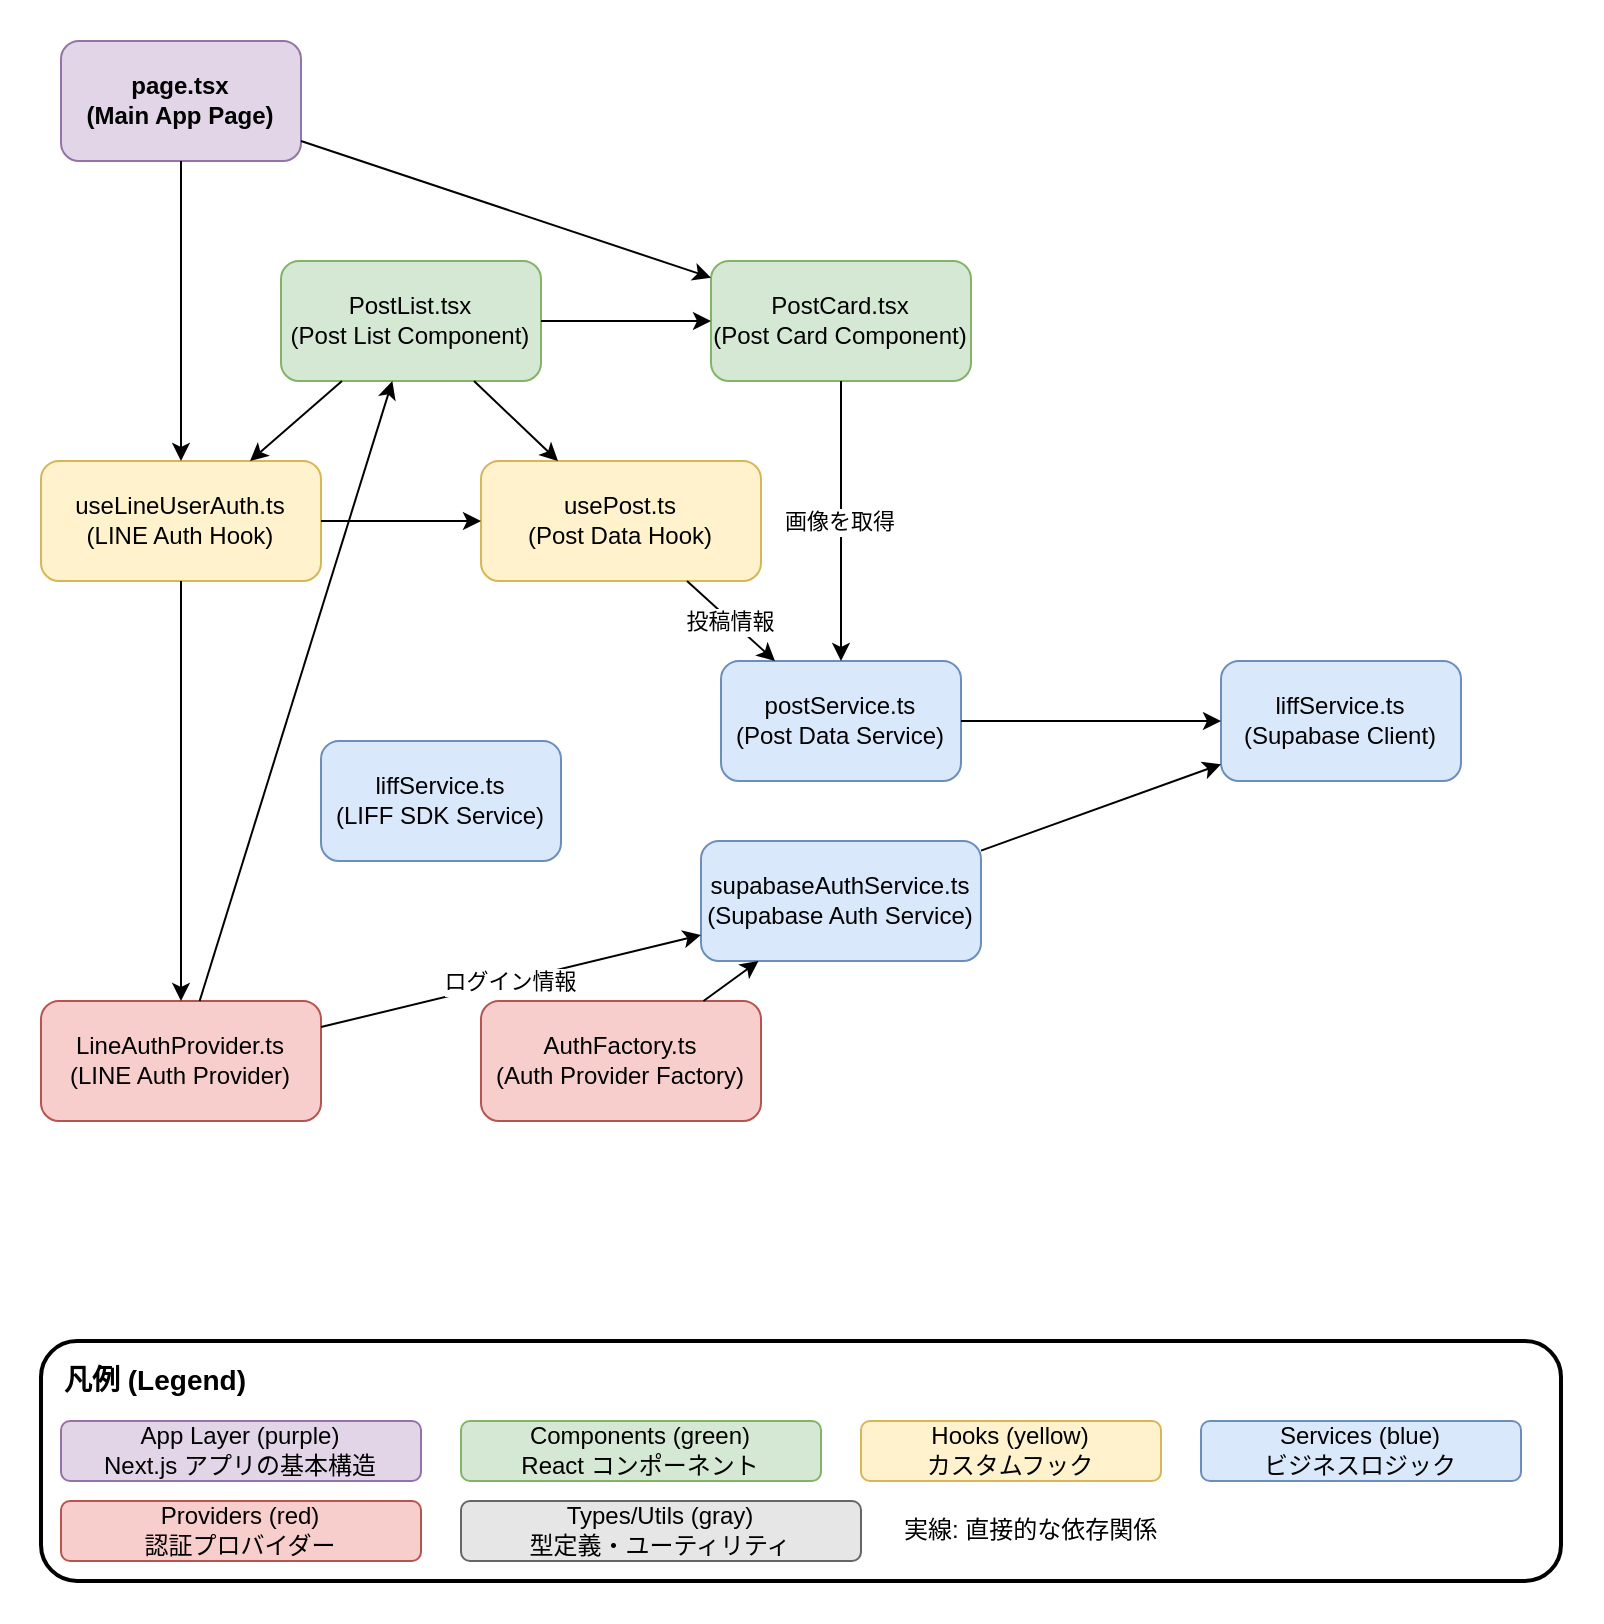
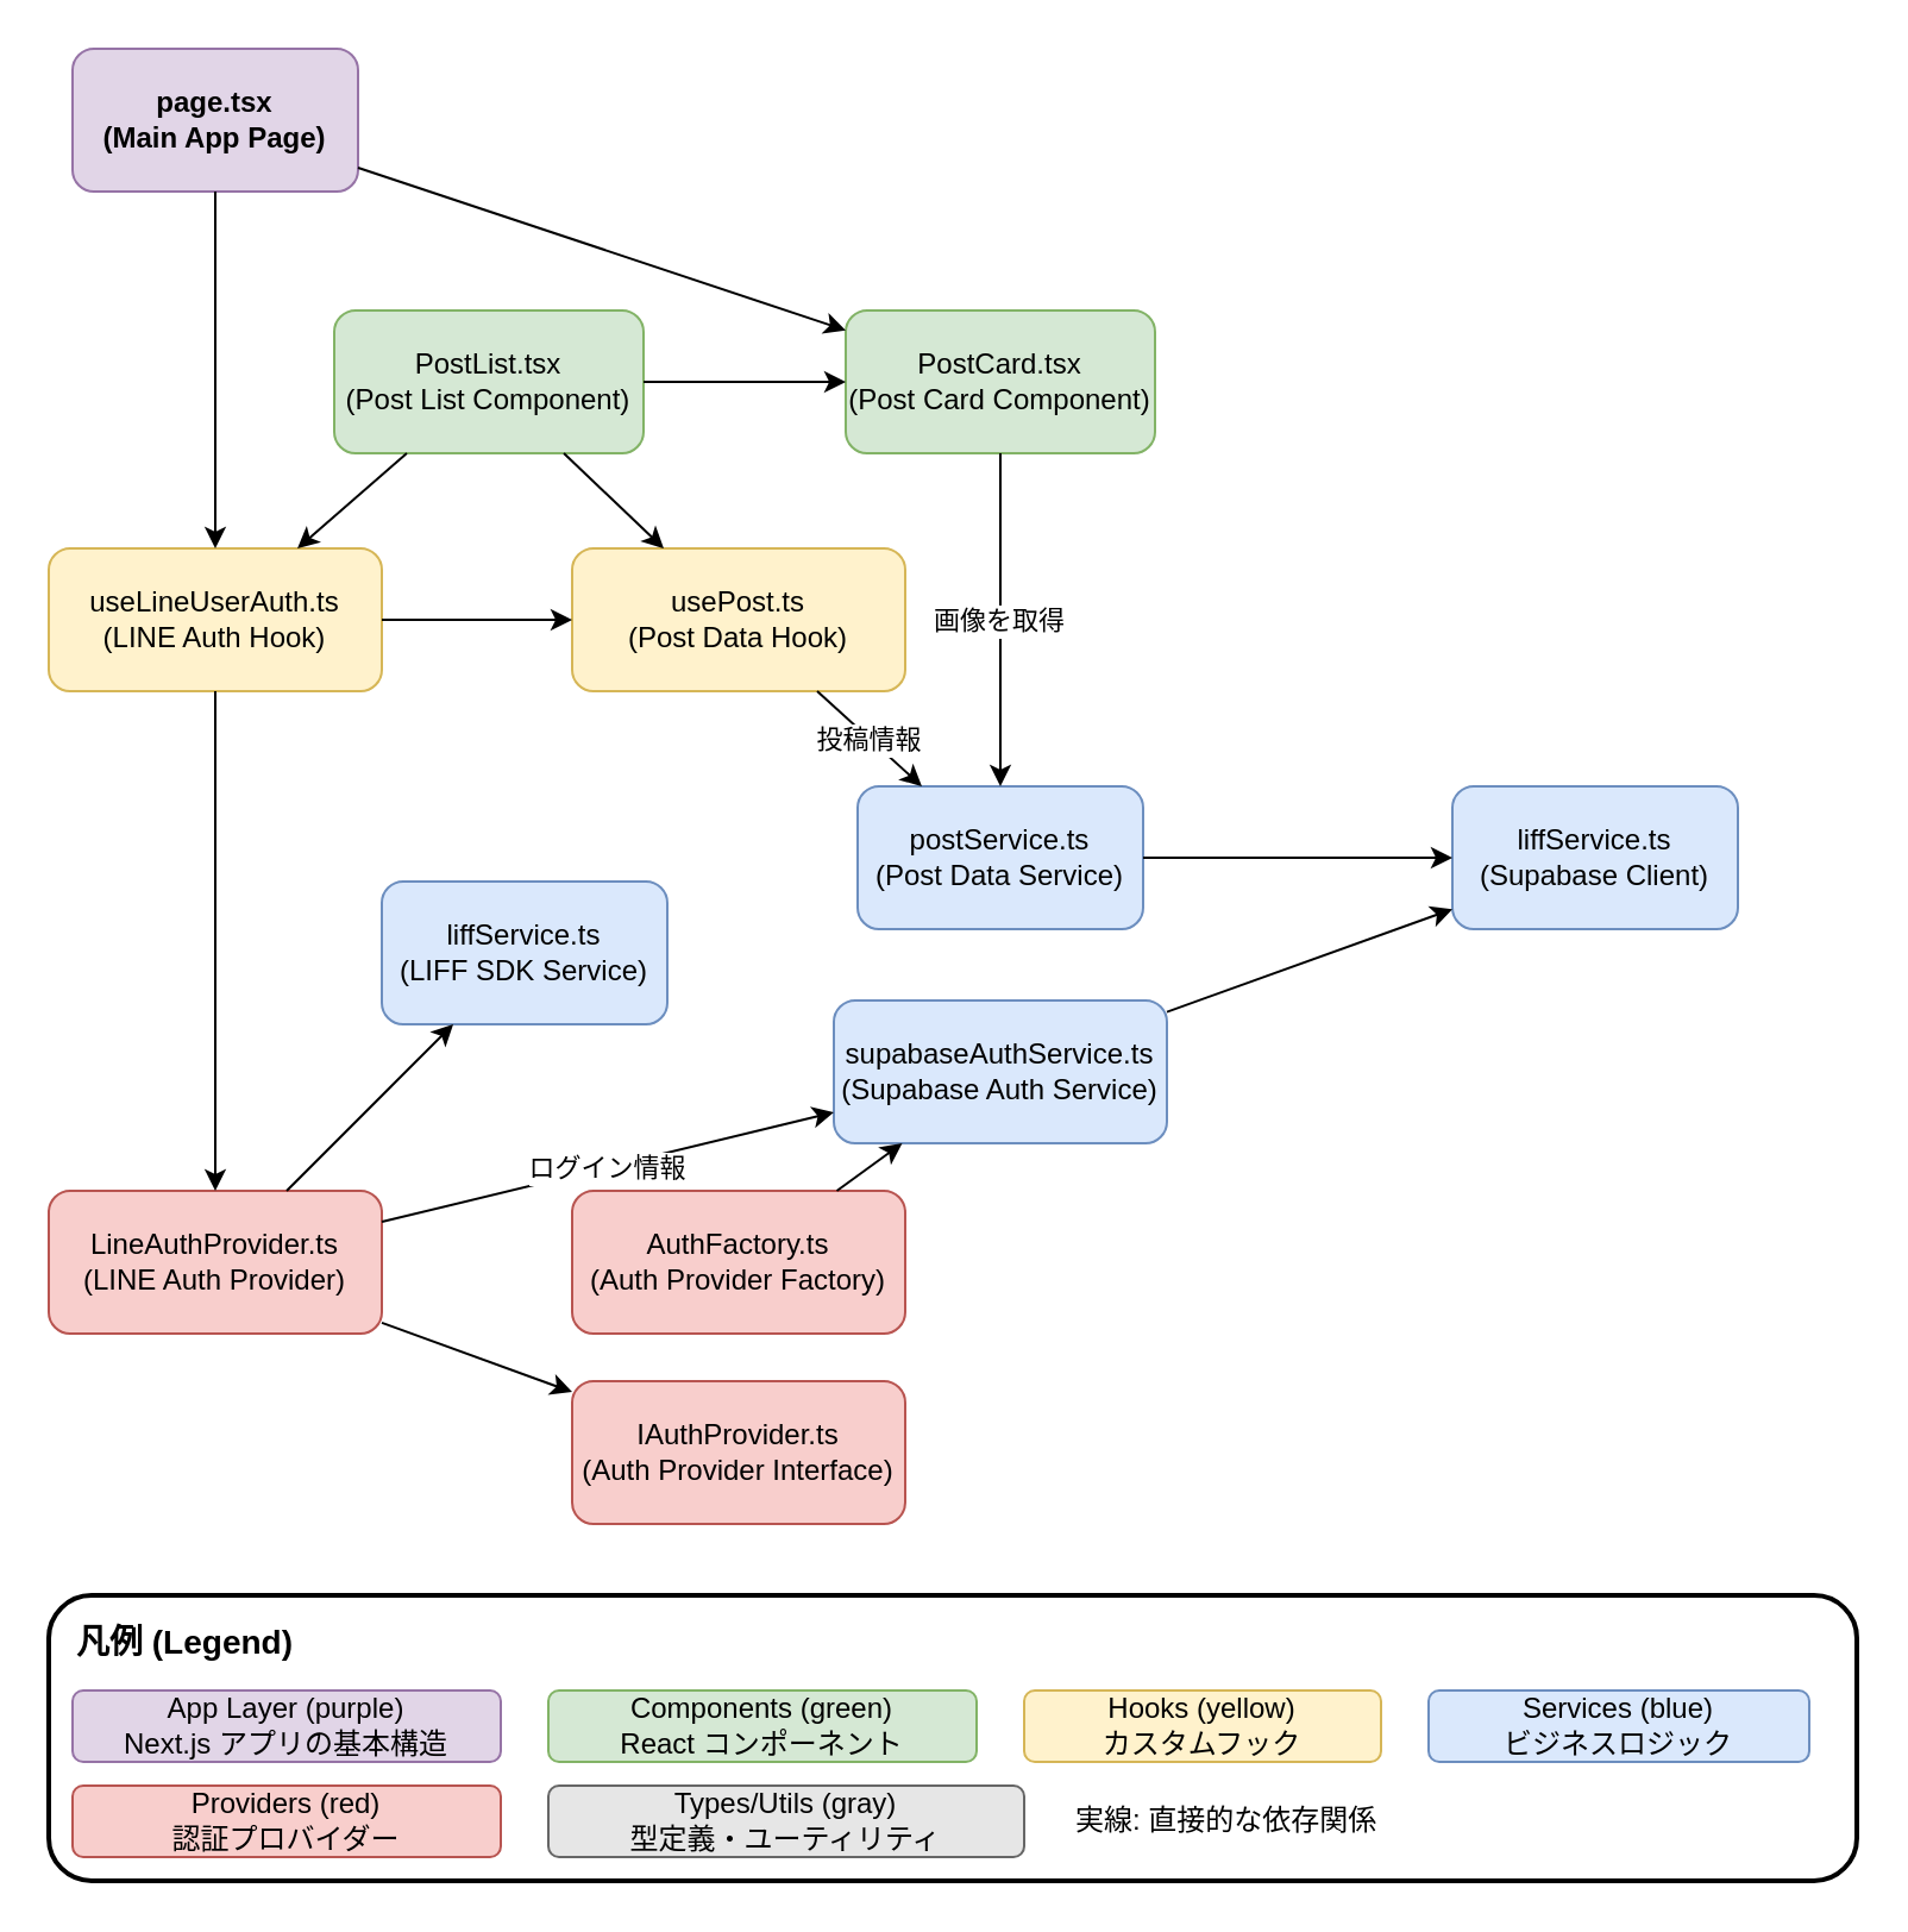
  <mxCell id="0" />
  <mxCell id="1" parent="0" />
  <mxCell id="2" value="page.tsx&#10;(Main App Page)" style="rounded=1;whiteSpace=wrap;html=1;fillColor=#e1d5e7;strokeColor=#9673a6;fontStyle=1;fontColor=#000000;" parent="1" vertex="1"><mxGeometry x="30" y="20" width="120" height="60" as="geometry" /></mxCell>
  <mxCell id="3" value="PostList.tsx&#10;(Post List Component)" style="rounded=1;whiteSpace=wrap;html=1;fillColor=#d5e8d4;strokeColor=#82b366;fontColor=#000000;" parent="1" vertex="1"><mxGeometry x="140" y="130" width="130" height="60" as="geometry" /></mxCell>
  <mxCell id="4" value="PostCard.tsx&#10;(Post Card Component)" style="rounded=1;whiteSpace=wrap;html=1;fillColor=#d5e8d4;strokeColor=#82b366;fontColor=#000000;" parent="1" vertex="1"><mxGeometry x="355" y="130" width="130" height="60" as="geometry" /></mxCell>
  <mxCell id="5" value="useLineUserAuth.ts&#10;(LINE Auth Hook)" style="rounded=1;whiteSpace=wrap;html=1;fillColor=#fff2cc;strokeColor=#d6b656;fontColor=#000000;" parent="1" vertex="1"><mxGeometry x="20" y="230" width="140" height="60" as="geometry" /></mxCell>
  <mxCell id="6" value="usePost.ts&#10;(Post Data Hook)" style="rounded=1;whiteSpace=wrap;html=1;fillColor=#fff2cc;strokeColor=#d6b656;fontColor=#000000;" parent="1" vertex="1"><mxGeometry x="240" y="230" width="140" height="60" as="geometry" /></mxCell>
  <mxCell id="7" value="liffService.ts&#10;(LIFF SDK Service)" style="rounded=1;whiteSpace=wrap;html=1;fillColor=#dae8fc;strokeColor=#6c8ebf;fontColor=#000000;" parent="1" vertex="1"><mxGeometry x="160" y="370" width="120" height="60" as="geometry" /></mxCell>
  <mxCell id="8" value="postService.ts&#10;(Post Data Service)" style="rounded=1;whiteSpace=wrap;html=1;fillColor=#dae8fc;strokeColor=#6c8ebf;fontColor=#000000;" parent="1" vertex="1"><mxGeometry x="360" y="330" width="120" height="60" as="geometry" /></mxCell>
  <mxCell id="9" value="supabaseAuthService.ts&#10;(Supabase Auth Service)" style="rounded=1;whiteSpace=wrap;html=1;fillColor=#dae8fc;strokeColor=#6c8ebf;fontColor=#000000;" parent="1" vertex="1"><mxGeometry x="350" y="420" width="140" height="60" as="geometry" /></mxCell>
  <mxCell id="10" value="liffService.ts&#10;(Supabase Client)" style="rounded=1;whiteSpace=wrap;html=1;fillColor=#dae8fc;strokeColor=#6c8ebf;fontColor=#000000;" parent="1" vertex="1"><mxGeometry x="610" y="330" width="120" height="60" as="geometry" /></mxCell>
  <mxCell id="11" value="LineAuthProvider.ts&#10;(LINE Auth Provider)" style="rounded=1;whiteSpace=wrap;html=1;fillColor=#f8cecc;strokeColor=#b85450;fontColor=#000000;" parent="1" vertex="1"><mxGeometry x="20" y="500" width="140" height="60" as="geometry" /></mxCell>
  <mxCell id="12" value="AuthFactory.ts&#10;(Auth Provider Factory)" style="rounded=1;whiteSpace=wrap;html=1;fillColor=#f8cecc;strokeColor=#b85450;fontColor=#000000;" parent="1" vertex="1"><mxGeometry x="240" y="500" width="140" height="60" as="geometry" /></mxCell>
+ <mxCell id="13" value="IAuthProvider.ts&#10;(Auth Provider Interface)" style="rounded=1;whiteSpace=wrap;html=1;fillColor=#f8cecc;strokeColor=#b85450;fontColor=#000000;" parent="1" vertex="1"><mxGeometry x="240" y="580" width="140" height="60" as="geometry" /></mxCell>
  <mxCell id="14" style="strokeColor=#000000;" parent="1" source="2" target="4" edge="1"><mxGeometry relative="1" as="geometry" /></mxCell>
  <mxCell id="15" style="strokeColor=#000000;" parent="1" source="2" target="5" edge="1"><mxGeometry relative="1" as="geometry" /></mxCell>
  <mxCell id="16" style="strokeColor=#000000;" parent="1" source="3" target="5" edge="1"><mxGeometry relative="1" as="geometry" /></mxCell>
  <mxCell id="17" style="strokeColor=#000000;" parent="1" source="3" target="6" edge="1"><mxGeometry relative="1" as="geometry" /></mxCell>
  <mxCell id="18" style="strokeColor=#000000;" parent="1" source="3" target="4" edge="1"><mxGeometry relative="1" as="geometry" /></mxCell>
  <mxCell id="19" value="画像を取得" style="strokeColor=#000000;labelBackgroundColor=#ffffff;fontColor=#000000;" parent="1" source="4" target="8" edge="1"><mxGeometry relative="1" as="geometry" /></mxCell>
  <mxCell id="20" style="strokeColor=#000000;" parent="1" source="5" target="11" edge="1"><mxGeometry relative="1" as="geometry" /></mxCell>
  <mxCell id="21" style="strokeColor=#000000;" parent="1" source="5" target="6" edge="1"><mxGeometry relative="1" as="geometry" /></mxCell>
  <mxCell id="22" value="投稿情報" style="strokeColor=#000000;labelBackgroundColor=#ffffff;fontColor=#000000;" parent="1" source="6" target="8" edge="1"><mxGeometry relative="1" as="geometry" /></mxCell>
- <mxCell id="23" style="strokeColor=#000000;" parent="1" source="11" target="3" edge="1"><mxGeometry relative="1" as="geometry" /></mxCell>
+ <mxCell id="23" style="strokeColor=#000000;" parent="1" source="11" target="7" edge="1"><mxGeometry relative="1" as="geometry" /></mxCell>
  <mxCell id="24" value="ログイン情報" style="strokeColor=#000000;labelBackgroundColor=#ffffff;fontColor=#000000;" parent="1" source="11" target="9" edge="1"><mxGeometry relative="1" as="geometry" /></mxCell>
  <mxCell id="25" style="strokeColor=#000000;" parent="1" source="8" target="10" edge="1"><mxGeometry relative="1" as="geometry" /></mxCell>
  <mxCell id="26" style="strokeColor=#000000;" parent="1" source="9" target="10" edge="1"><mxGeometry relative="1" as="geometry" /></mxCell>
  <mxCell id="27" style="strokeColor=#000000;" parent="1" source="12" target="9" edge="1"><mxGeometry relative="1" as="geometry" /></mxCell>
+ <mxCell id="28" style="strokeColor=#000000;" parent="1" source="11" target="13" edge="1"><mxGeometry relative="1" as="geometry" /></mxCell>
  <mxCell id="29" value="" style="rounded=1;whiteSpace=wrap;html=1;fillColor=none;strokeColor=#000000;strokeWidth=2;" parent="1" vertex="1"><mxGeometry x="20" y="670" width="760" height="120" as="geometry" /></mxCell>
  <mxCell id="30" value="凡例 (Legend)" style="text;html=1;strokeColor=none;fillColor=none;align=left;verticalAlign=middle;whiteSpace=wrap;rounded=0;fontStyle=1;fontSize=14;fontColor=#000000;" parent="1" vertex="1"><mxGeometry x="30" y="680" width="100" height="20" as="geometry" /></mxCell>
  <mxCell id="31" value="App Layer (purple)&lt;br&gt;Next.js アプリの基本構造" style="rounded=1;whiteSpace=wrap;html=1;fillColor=#e1d5e7;strokeColor=#9673a6;fontColor=#000000;" parent="1" vertex="1"><mxGeometry x="30" y="710" width="180" height="30" as="geometry" /></mxCell>
  <mxCell id="32" value="Components (green)&lt;br&gt;React コンポーネント" style="rounded=1;whiteSpace=wrap;html=1;fillColor=#d5e8d4;strokeColor=#82b366;fontColor=#000000;" parent="1" vertex="1"><mxGeometry x="230" y="710" width="180" height="30" as="geometry" /></mxCell>
  <mxCell id="33" value="Hooks (yellow)&lt;br&gt;カスタムフック" style="rounded=1;whiteSpace=wrap;html=1;fillColor=#fff2cc;strokeColor=#d6b656;fontColor=#000000;" parent="1" vertex="1"><mxGeometry x="430" y="710" width="150" height="30" as="geometry" /></mxCell>
  <mxCell id="34" value="Services (blue)&lt;br&gt;ビジネスロジック" style="rounded=1;whiteSpace=wrap;html=1;fillColor=#dae8fc;strokeColor=#6c8ebf;fontColor=#000000;" parent="1" vertex="1"><mxGeometry x="600" y="710" width="160" height="30" as="geometry" /></mxCell>
  <mxCell id="35" value="Providers (red)&lt;br&gt;認証プロバイダー" style="rounded=1;whiteSpace=wrap;html=1;fillColor=#f8cecc;strokeColor=#b85450;fontColor=#000000;" parent="1" vertex="1"><mxGeometry x="30" y="750" width="180" height="30" as="geometry" /></mxCell>
  <mxCell id="36" value="Types/Utils (gray)&lt;br&gt;型定義・ユーティリティ" style="rounded=1;whiteSpace=wrap;html=1;fillColor=#e6e6e6;strokeColor=#666666;fontColor=#000000;" parent="1" vertex="1"><mxGeometry x="230" y="750" width="200" height="30" as="geometry" /></mxCell>
  <mxCell id="37" value="実線: 直接的な依存関係" style="text;html=1;strokeColor=none;fillColor=none;align=left;verticalAlign=middle;whiteSpace=wrap;rounded=0;fontColor=#000000;" parent="1" vertex="1"><mxGeometry x="450" y="750" width="150" height="30" as="geometry" /></mxCell>
